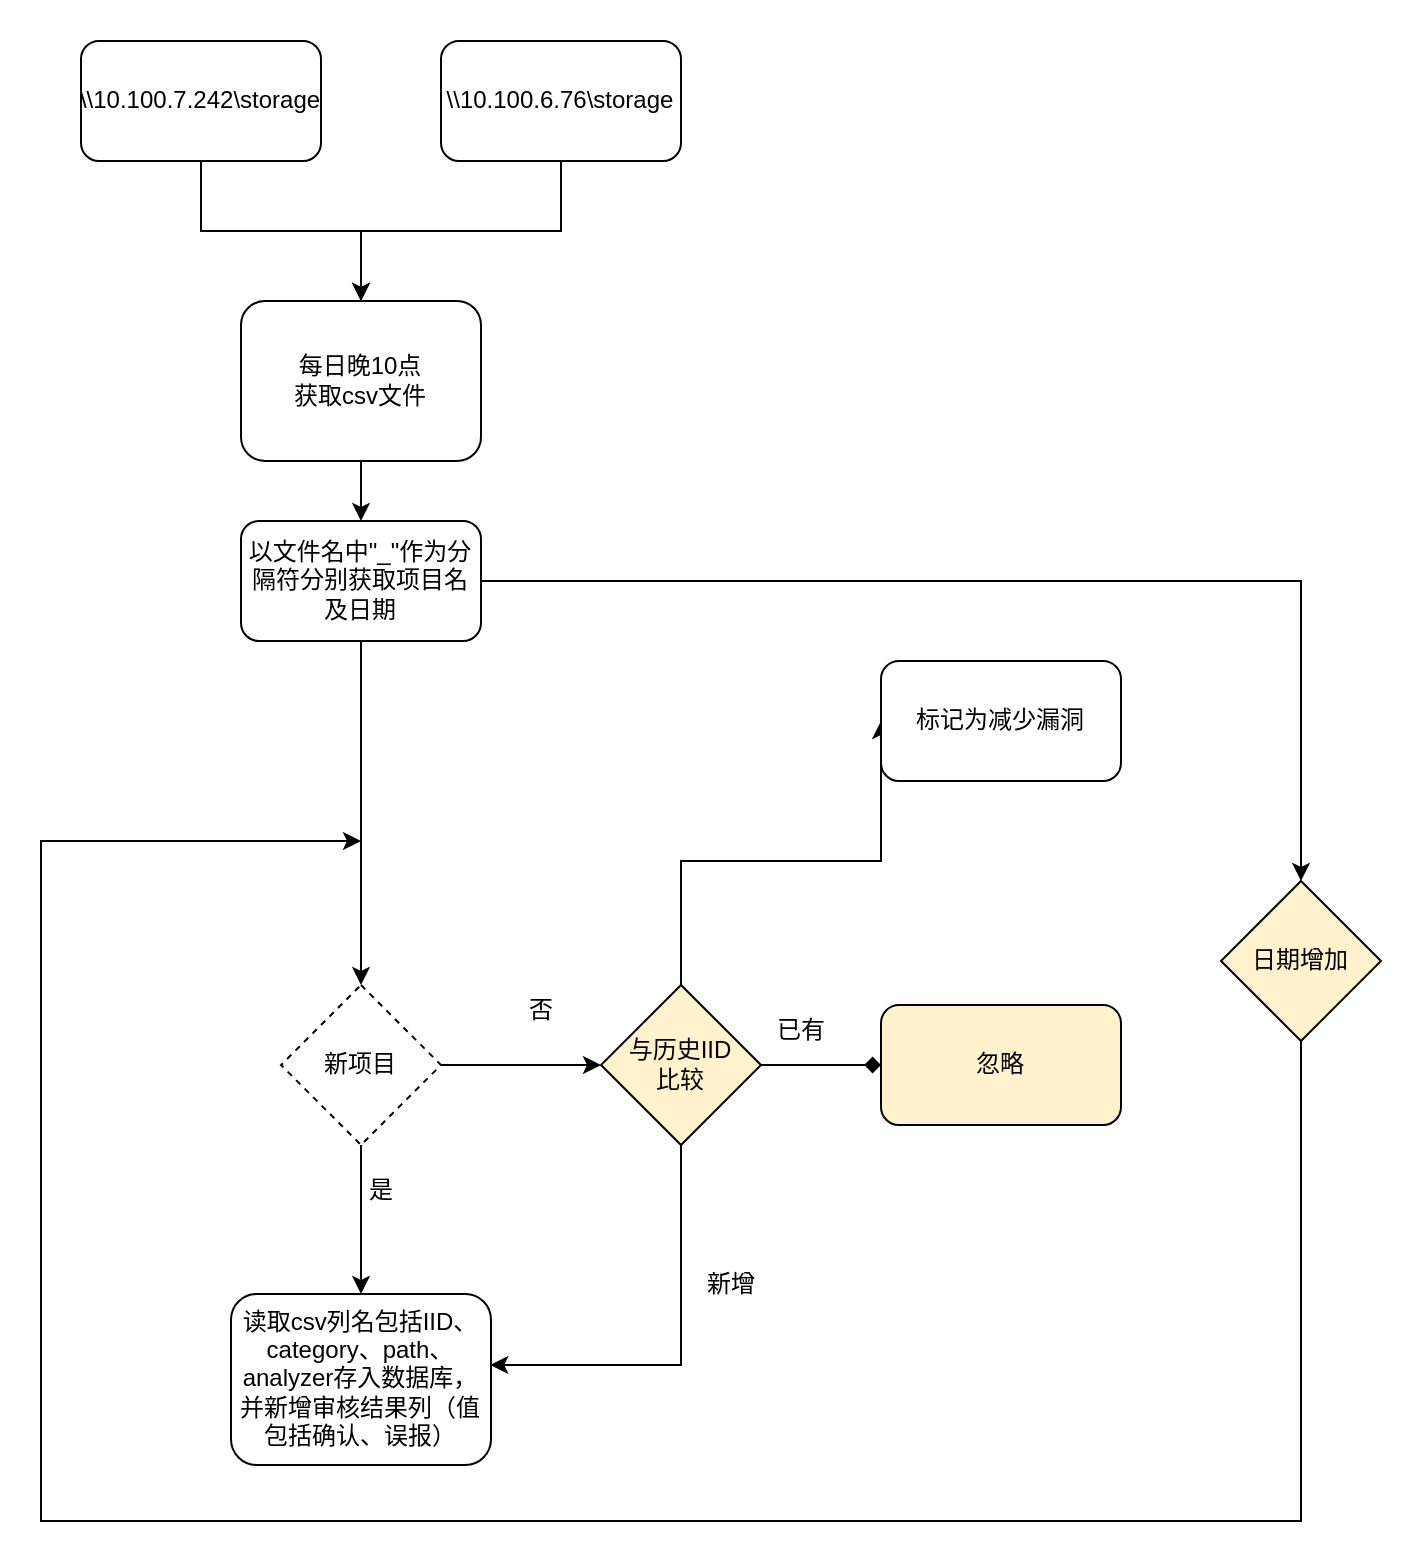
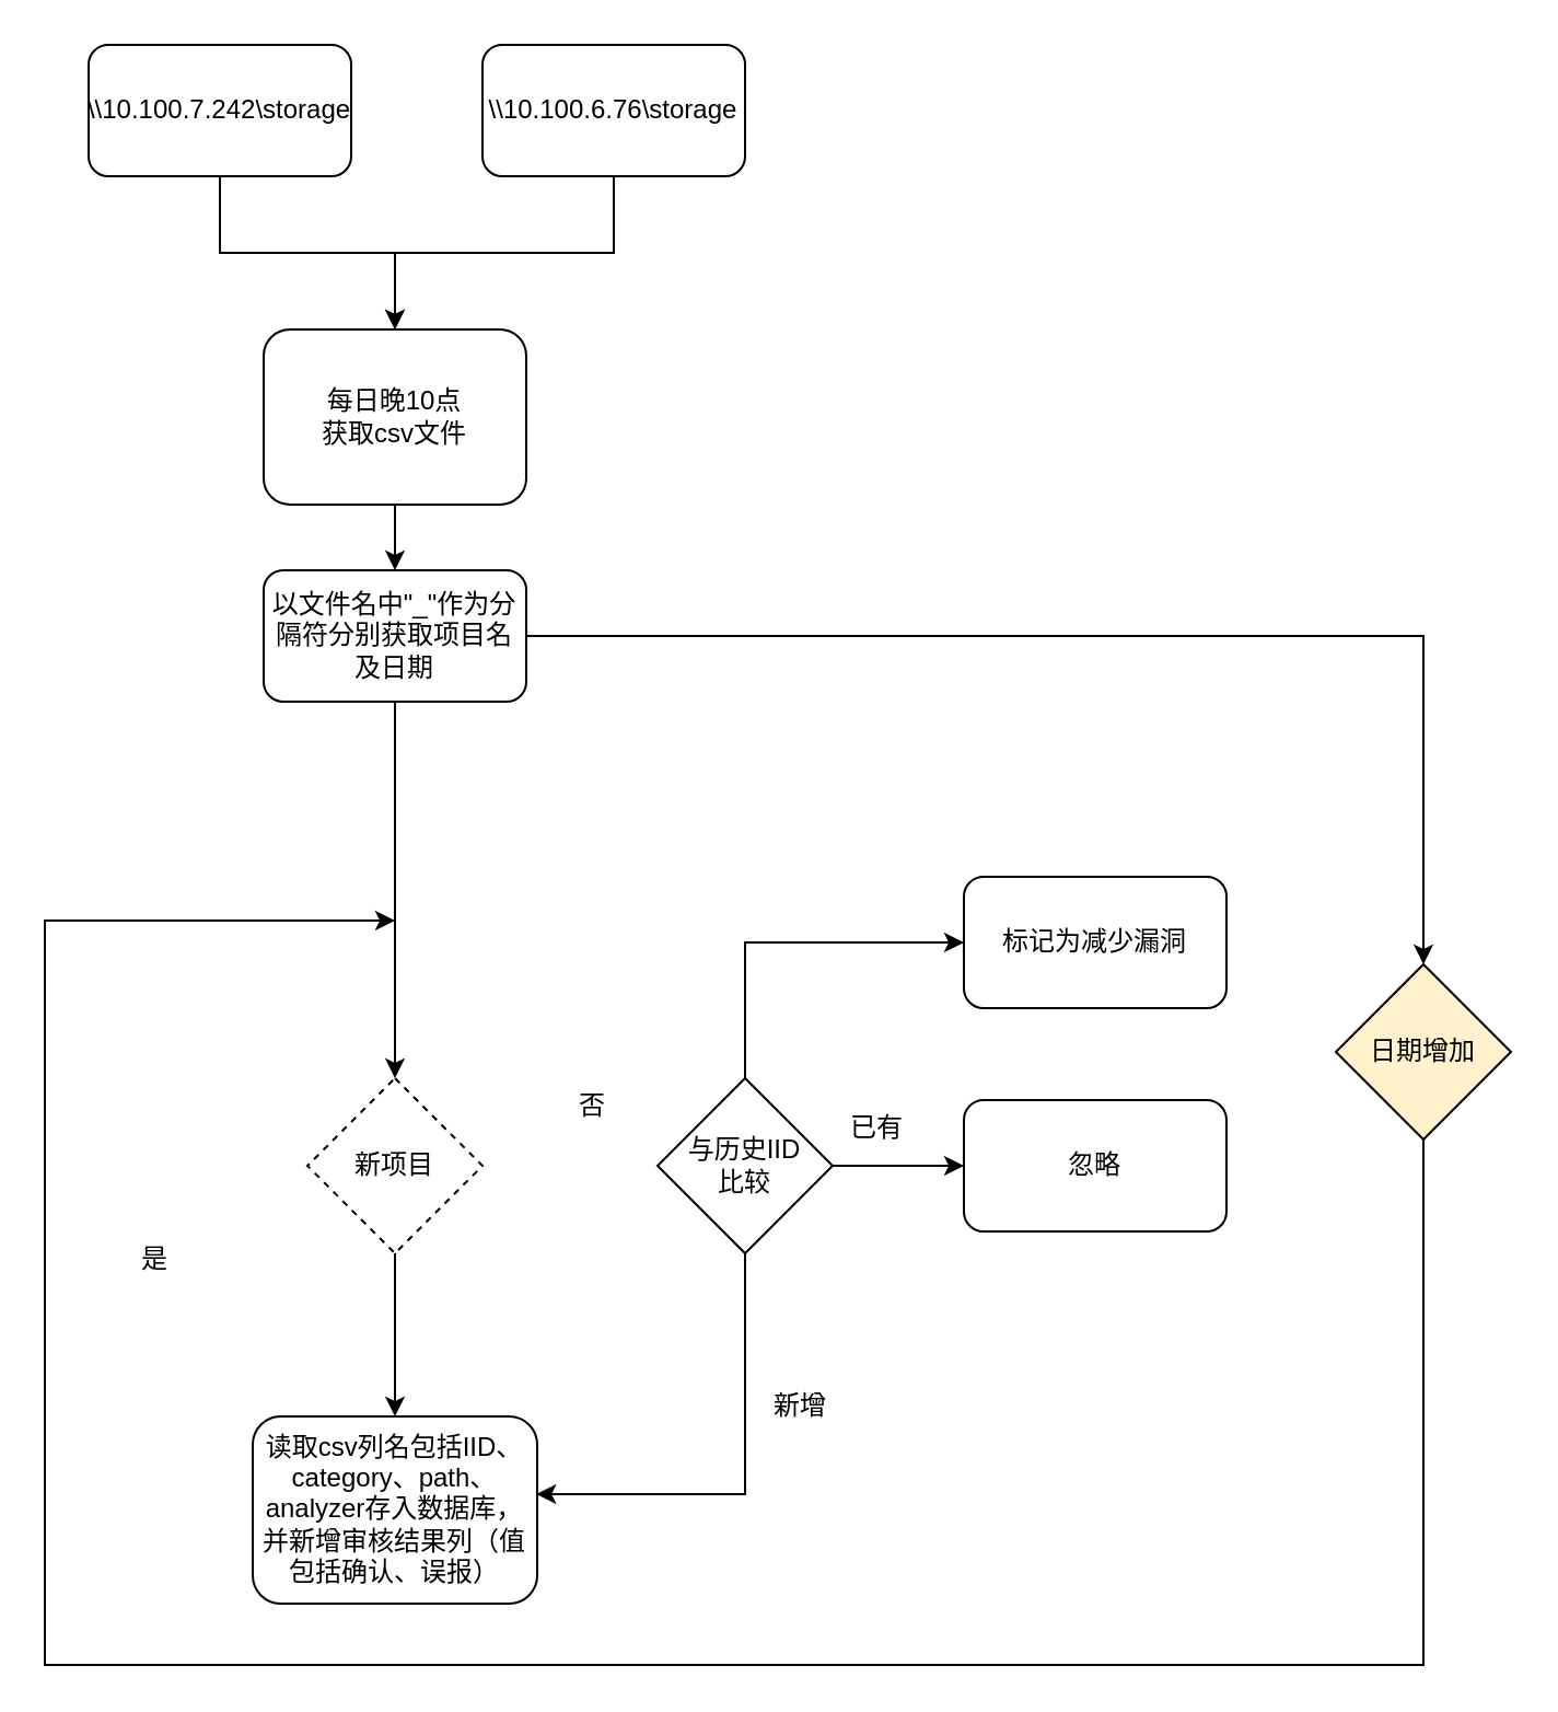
  <mxCell id="0" />
  <mxCell id="1" parent="0" />
  <mxCell id="2" style="edgeStyle=orthogonalEdgeStyle;rounded=0;orthogonalLoop=1;jettySize=auto;html=1;entryX=0.5;entryY=0;entryDx=0;entryDy=0;" edge="1" parent="1" source="3" target="7"><mxGeometry relative="1" as="geometry" /></mxCell>
  <mxCell id="3" value="\\10.100.7.242\storage" style="rounded=1;whiteSpace=wrap;html=1;" vertex="1" parent="1"><mxGeometry x="40" y="20" width="120" height="60" as="geometry" /></mxCell>
  <mxCell id="4" style="edgeStyle=orthogonalEdgeStyle;rounded=0;orthogonalLoop=1;jettySize=auto;html=1;" edge="1" parent="1" source="5" target="7"><mxGeometry relative="1" as="geometry" /></mxCell>
  <mxCell id="5" value="\\10.100.6.76\storage" style="rounded=1;whiteSpace=wrap;html=1;" vertex="1" parent="1"><mxGeometry x="220" y="20" width="120" height="60" as="geometry" /></mxCell>
  <mxCell id="6" value="" style="edgeStyle=orthogonalEdgeStyle;rounded=0;orthogonalLoop=1;jettySize=auto;html=1;" edge="1" parent="1" source="7" target="24"><mxGeometry relative="1" as="geometry" /></mxCell>
  <mxCell id="7" value="每日晚10点&lt;div&gt;获取csv文件&lt;/div&gt;" style="rounded=1;whiteSpace=wrap;html=1;" vertex="1" parent="1"><mxGeometry x="120" y="150" width="120" height="80" as="geometry" /></mxCell>
  <mxCell id="8" value="" style="edgeStyle=orthogonalEdgeStyle;rounded=0;orthogonalLoop=1;jettySize=auto;html=1;" edge="1" parent="1" source="10" target="11"><mxGeometry relative="1" as="geometry" /></mxCell>
- <mxCell id="9" value="" style="edgeStyle=orthogonalEdgeStyle;rounded=0;orthogonalLoop=1;jettySize=auto;html=1;" edge="1" parent="1" source="10" target="17"><mxGeometry relative="1" as="geometry" /></mxCell>
  <mxCell id="10" value="新项目" style="rhombus;whiteSpace=wrap;html=1;dashed=1;" vertex="1" parent="1"><mxGeometry x="140" y="492" width="80" height="80" as="geometry" /></mxCell>
  <mxCell id="11" value="读取csv列名包括IID、category、path、analyzer存入数据库，并新增审核结果列（值包括确认、误报）" style="rounded=1;whiteSpace=wrap;html=1;" vertex="1" parent="1"><mxGeometry x="115" y="646.5" width="130" height="85.5" as="geometry" /></mxCell>
- <mxCell id="12" value="是" style="text;html=1;align=center;verticalAlign=middle;resizable=0;points=[];autosize=1;strokeColor=none;fillColor=none;" vertex="1" parent="1"><mxGeometry x="170" y="580" width="40" height="30" as="geometry" /></mxCell>
+ <mxCell id="12" value="是" style="text;html=1;align=center;verticalAlign=middle;resizable=0;points=[];autosize=1;strokeColor=none;fillColor=none;" vertex="1" parent="1"><mxGeometry x="50" y="560" width="40" height="30" as="geometry" /></mxCell>
  <mxCell id="13" value="否" style="text;html=1;align=center;verticalAlign=middle;resizable=0;points=[];autosize=1;strokeColor=none;fillColor=none;" vertex="1" parent="1"><mxGeometry x="250" y="490" width="40" height="30" as="geometry" /></mxCell>
- <mxCell id="14" value="" style="edgeStyle=orthogonalEdgeStyle;rounded=0;orthogonalLoop=1;jettySize=auto;html=1;endArrow=diamond;" edge="1" parent="1" source="17" target="18"><mxGeometry relative="1" as="geometry" /></mxCell>
+ <mxCell id="14" value="" style="edgeStyle=orthogonalEdgeStyle;rounded=0;orthogonalLoop=1;jettySize=auto;html=1;" edge="1" parent="1" source="17" target="18"><mxGeometry relative="1" as="geometry" /></mxCell>
  <mxCell id="15" value="" style="edgeStyle=orthogonalEdgeStyle;rounded=0;orthogonalLoop=1;jettySize=auto;html=1;entryX=0.997;entryY=0.415;entryDx=0;entryDy=0;entryPerimeter=0;" edge="1" parent="1" source="17" target="11"><mxGeometry relative="1" as="geometry"><mxPoint x="340" y="662" as="targetPoint" /><Array as="points"><mxPoint x="340" y="682" /></Array></mxGeometry></mxCell>
  <mxCell id="16" style="edgeStyle=orthogonalEdgeStyle;rounded=0;orthogonalLoop=1;jettySize=auto;html=1;entryX=0;entryY=0.5;entryDx=0;entryDy=0;" edge="1" parent="1" source="17" target="19"><mxGeometry relative="1" as="geometry"><mxPoint x="440" y="350" as="targetPoint" /><Array as="points"><mxPoint x="340" y="430" /></Array></mxGeometry></mxCell>
- <mxCell id="17" value="与历史IID&lt;div&gt;比较&lt;/div&gt;" style="rhombus;whiteSpace=wrap;html=1;fillColor=#fff2cc;" vertex="1" parent="1"><mxGeometry x="300" y="492" width="80" height="80" as="geometry" /></mxCell>
- <mxCell id="18" value="忽略" style="rounded=1;whiteSpace=wrap;html=1;fillColor=#fff2cc;" vertex="1" parent="1"><mxGeometry x="440" y="502" width="120" height="60" as="geometry" /></mxCell>
- <mxCell id="19" value="标记为减少漏洞" style="rounded=1;whiteSpace=wrap;html=1;" vertex="1" parent="1"><mxGeometry x="440" y="330" width="120" height="60" as="geometry" /></mxCell>
+ <mxCell id="17" value="与历史IID&lt;div&gt;比较&lt;/div&gt;" style="rhombus;whiteSpace=wrap;html=1;" vertex="1" parent="1"><mxGeometry x="300" y="492" width="80" height="80" as="geometry" /></mxCell>
+ <mxCell id="18" value="忽略" style="rounded=1;whiteSpace=wrap;html=1;" vertex="1" parent="1"><mxGeometry x="440" y="502" width="120" height="60" as="geometry" /></mxCell>
+ <mxCell id="19" value="标记为减少漏洞" style="rounded=1;whiteSpace=wrap;html=1;" vertex="1" parent="1"><mxGeometry x="440" y="400" width="120" height="60" as="geometry" /></mxCell>
  <mxCell id="20" value="已有" style="text;html=1;align=center;verticalAlign=middle;resizable=0;points=[];autosize=1;strokeColor=none;fillColor=none;" vertex="1" parent="1"><mxGeometry x="375" y="500" width="50" height="30" as="geometry" /></mxCell>
  <mxCell id="21" value="新增" style="text;html=1;align=center;verticalAlign=middle;resizable=0;points=[];autosize=1;strokeColor=none;fillColor=none;" vertex="1" parent="1"><mxGeometry x="340" y="626.5" width="50" height="30" as="geometry" /></mxCell>
  <mxCell id="22" value="" style="edgeStyle=orthogonalEdgeStyle;rounded=0;orthogonalLoop=1;jettySize=auto;html=1;" edge="1" parent="1" source="24" target="10"><mxGeometry relative="1" as="geometry" /></mxCell>
  <mxCell id="23" style="edgeStyle=orthogonalEdgeStyle;rounded=0;orthogonalLoop=1;jettySize=auto;html=1;entryX=0.5;entryY=0;entryDx=0;entryDy=0;" edge="1" parent="1" source="24" target="26"><mxGeometry relative="1" as="geometry" /></mxCell>
  <mxCell id="24" value="以文件名中&quot;_&quot;作为分隔符分别获取项目名及日期" style="whiteSpace=wrap;html=1;rounded=1;" vertex="1" parent="1"><mxGeometry x="120" y="260" width="120" height="60" as="geometry" /></mxCell>
  <mxCell id="25" style="edgeStyle=orthogonalEdgeStyle;rounded=0;orthogonalLoop=1;jettySize=auto;html=1;exitX=0.5;exitY=1;exitDx=0;exitDy=0;" edge="1" parent="1" source="26"><mxGeometry relative="1" as="geometry"><mxPoint x="610" y="520" as="sourcePoint" /><mxPoint x="180" y="420" as="targetPoint" /><Array as="points"><mxPoint x="650" y="760" /><mxPoint x="20" y="760" /><mxPoint x="20" y="420" /></Array></mxGeometry></mxCell>
  <mxCell id="26" value="日期增加" style="rhombus;whiteSpace=wrap;html=1;fillColor=#fff2cc;" vertex="1" parent="1"><mxGeometry x="610" y="440" width="80" height="80" as="geometry" /></mxCell>
